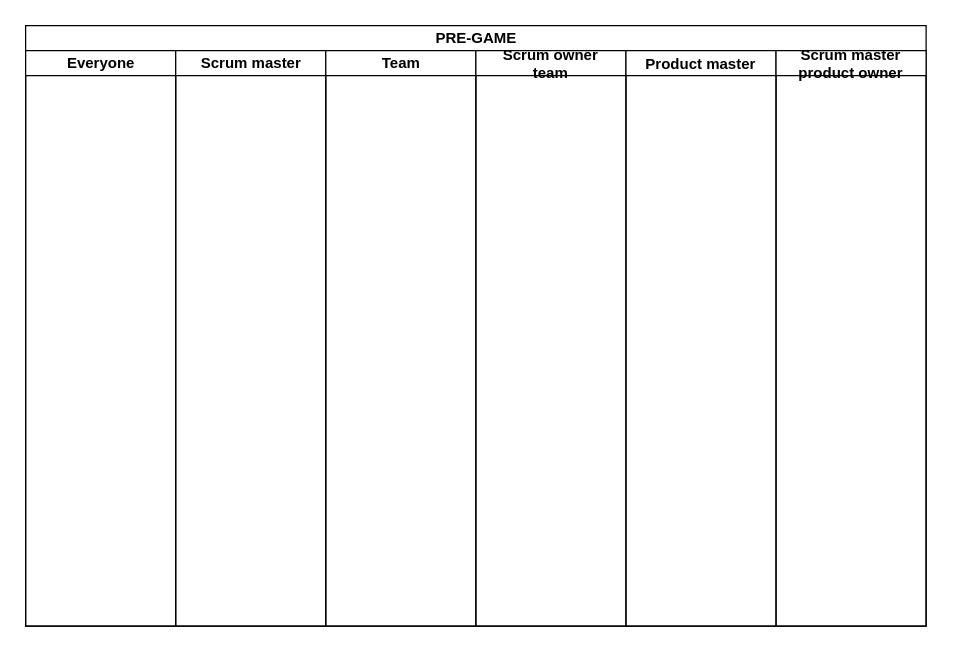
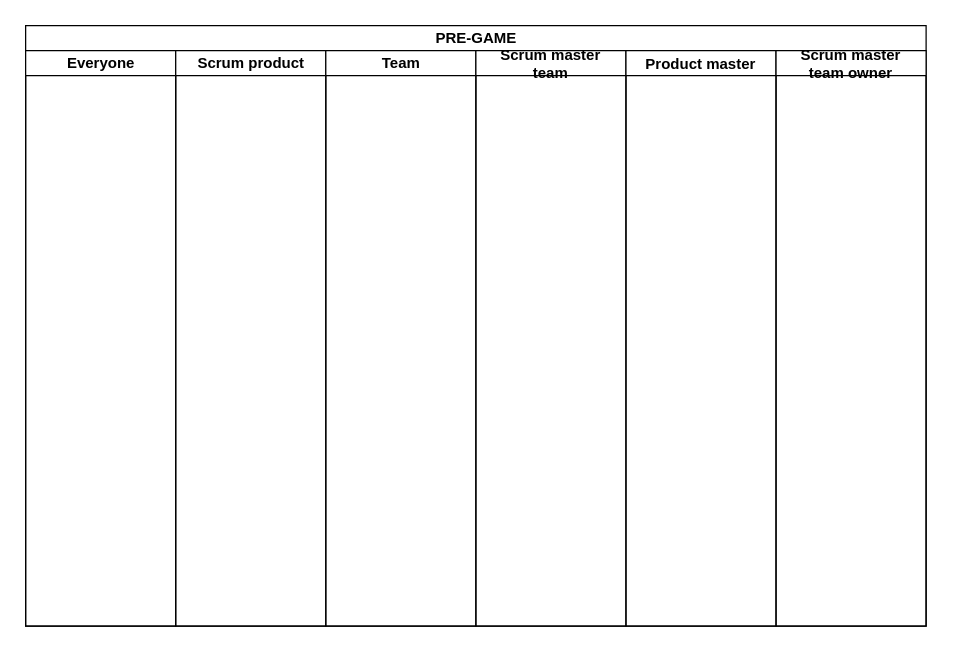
  <mxCell id="0" />
  <mxCell id="1" parent="0" />
  <mxCell id="2" value="PRE-GAME" style="swimlane;html=1;childLayout=stackLayout;resizeParent=1;resizeParentMax=0;startSize=20;" vertex="1" parent="1"><mxGeometry x="20" y="20" width="720" height="480" as="geometry" /></mxCell>
  <mxCell id="3" value="Everyone" style="swimlane;html=1;startSize=20;" vertex="1" parent="2"><mxGeometry y="20" width="120" height="460" as="geometry" /></mxCell>
- <mxCell id="4" value="Scrum master" style="swimlane;html=1;startSize=20;" vertex="1" parent="2"><mxGeometry x="120" y="20" width="120" height="460" as="geometry" /></mxCell>
+ <mxCell id="4" value="Scrum product" style="swimlane;html=1;startSize=20;" vertex="1" parent="2"><mxGeometry x="120" y="20" width="120" height="460" as="geometry" /></mxCell>
  <mxCell id="5" value="Team" style="swimlane;html=1;startSize=20;" vertex="1" parent="2"><mxGeometry x="240" y="20" width="120" height="460" as="geometry" /></mxCell>
- <mxCell id="6" value="Scrum owner&#10;team" style="swimlane;startSize=20;" vertex="1" parent="2"><mxGeometry x="360" y="20" width="120" height="460" as="geometry" /></mxCell>
+ <mxCell id="6" value="Scrum master&#10;team" style="swimlane;startSize=20;" vertex="1" parent="2"><mxGeometry x="360" y="20" width="120" height="460" as="geometry" /></mxCell>
  <mxCell id="7" value="Product master" style="swimlane;startSize=20;" vertex="1" parent="2"><mxGeometry x="480" y="20" width="120" height="460" as="geometry" /></mxCell>
- <mxCell id="8" value="Scrum master&#10;product owner" style="swimlane;startSize=20;" vertex="1" parent="2"><mxGeometry x="600" y="20" width="120" height="460" as="geometry" /></mxCell>
+ <mxCell id="8" value="Scrum master&#10;team owner" style="swimlane;startSize=20;" vertex="1" parent="2"><mxGeometry x="600" y="20" width="120" height="460" as="geometry" /></mxCell>
